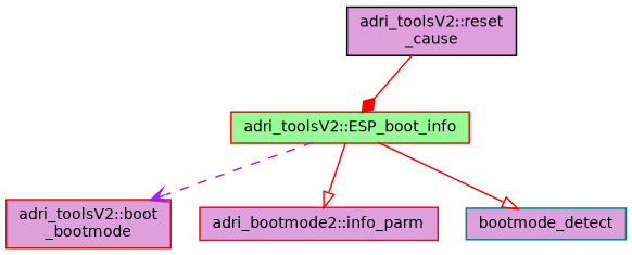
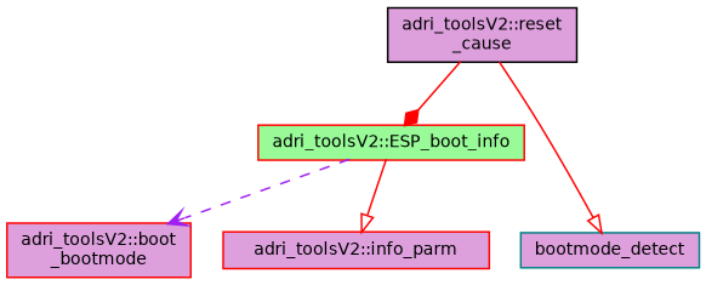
  digraph {
    rankdir=TB
    node [color=red fillcolor=plum fontname=Helvetica fontsize=10 shape=record style=filled]
    edge [arrowhead=onormal color=red fontname=Helvetica fontsize=10 labelfontname=Helvetica labelfontsize=10 style=solid]
    n1 [fillcolor=palegreen fontcolor=black height=0.2 label="adri_toolsV2::ESP_boot_info" width=0.4]
    n2 [height=0.2 label="adri_toolsV2::boot\l_bootmode" width=0.4]
    n3 [color=teal height=0.2 label=bootmode_detect width=0.4]
-   n4 [height=0.2 label="adri_bootmode2::info_parm" width=0.4]
+   n4 [height=0.2 label="adri_toolsV2::info_parm" width=0.4]
    n5 [color=black height=0.2 label="adri_toolsV2::reset\l_cause" width=0.4]
    n1 -> n2 [arrowhead=vee color=purple style=dashed]
-   n1 -> n3
+   n5 -> n3
    n1 -> n4
    n5 -> n1 [arrowhead=diamond]
  }
